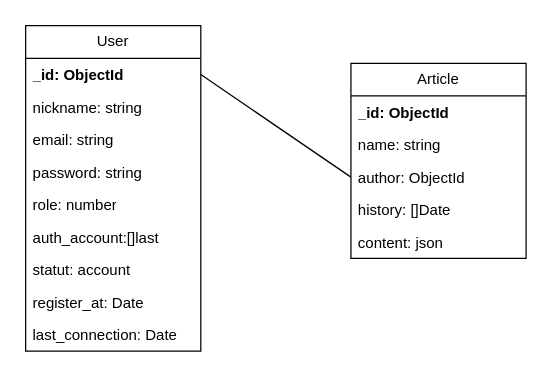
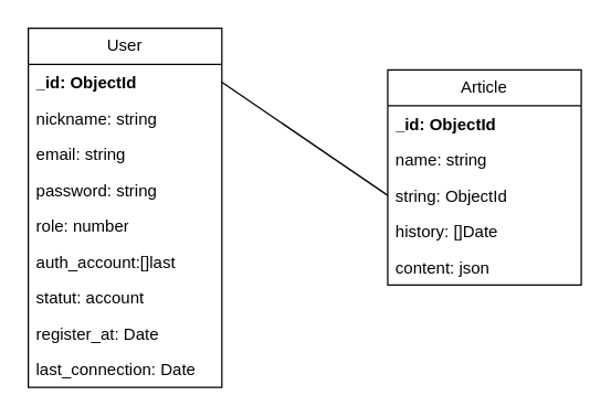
  <mxCell id="0" />
  <mxCell id="1" parent="0" />
  <mxCell id="2" value="&lt;div&gt;User&lt;/div&gt;" style="swimlane;fontStyle=0;childLayout=stackLayout;horizontal=1;startSize=26;fillColor=none;horizontalStack=0;resizeParent=1;resizeParentMax=0;resizeLast=0;collapsible=1;marginBottom=0;whiteSpace=wrap;html=1;" vertex="1" parent="1"><mxGeometry x="20" y="20" width="140" height="260" as="geometry" /></mxCell>
  <mxCell id="3" value="&lt;b&gt;_id: ObjectId&lt;br&gt;&lt;/b&gt;" style="text;strokeColor=none;fillColor=none;align=left;verticalAlign=top;spacingLeft=4;spacingRight=4;overflow=hidden;rotatable=0;points=[[0,0.5],[1,0.5]];portConstraint=eastwest;whiteSpace=wrap;html=1;" vertex="1" parent="2"><mxGeometry y="26" width="140" height="26" as="geometry" /></mxCell>
  <mxCell id="4" value="&lt;div&gt;nickname: string&lt;/div&gt;" style="text;strokeColor=none;fillColor=none;align=left;verticalAlign=top;spacingLeft=4;spacingRight=4;overflow=hidden;rotatable=0;points=[[0,0.5],[1,0.5]];portConstraint=eastwest;whiteSpace=wrap;html=1;" vertex="1" parent="2"><mxGeometry y="52" width="140" height="26" as="geometry" /></mxCell>
  <mxCell id="5" value="email: string" style="text;strokeColor=none;fillColor=none;align=left;verticalAlign=top;spacingLeft=4;spacingRight=4;overflow=hidden;rotatable=0;points=[[0,0.5],[1,0.5]];portConstraint=eastwest;whiteSpace=wrap;html=1;" vertex="1" parent="2"><mxGeometry y="78" width="140" height="26" as="geometry" /></mxCell>
  <mxCell id="6" value="password: string" style="text;strokeColor=none;fillColor=none;align=left;verticalAlign=top;spacingLeft=4;spacingRight=4;overflow=hidden;rotatable=0;points=[[0,0.5],[1,0.5]];portConstraint=eastwest;whiteSpace=wrap;html=1;" vertex="1" parent="2"><mxGeometry y="104" width="140" height="26" as="geometry" /></mxCell>
  <mxCell id="7" value="role: number" style="text;strokeColor=none;fillColor=none;align=left;verticalAlign=top;spacingLeft=4;spacingRight=4;overflow=hidden;rotatable=0;points=[[0,0.5],[1,0.5]];portConstraint=eastwest;whiteSpace=wrap;html=1;" vertex="1" parent="2"><mxGeometry y="130" width="140" height="26" as="geometry" /></mxCell>
  <mxCell id="8" value="&lt;div&gt;auth_account:[]last&lt;span style=&quot;white-space: pre;&quot;&gt;&#09;&lt;/span&gt;&lt;/div&gt;&lt;div&gt;&lt;br/&gt;&lt;/div&gt;" style="text;strokeColor=none;fillColor=none;align=left;verticalAlign=top;spacingLeft=4;spacingRight=4;overflow=hidden;rotatable=0;points=[[0,0.5],[1,0.5]];portConstraint=eastwest;whiteSpace=wrap;html=1;" vertex="1" parent="2"><mxGeometry y="156" width="140" height="26" as="geometry" /></mxCell>
  <mxCell id="9" value="statut: account" style="text;strokeColor=none;fillColor=none;align=left;verticalAlign=top;spacingLeft=4;spacingRight=4;overflow=hidden;rotatable=0;points=[[0,0.5],[1,0.5]];portConstraint=eastwest;whiteSpace=wrap;html=1;" vertex="1" parent="2"><mxGeometry y="182" width="140" height="26" as="geometry" /></mxCell>
  <mxCell id="10" value="&lt;div&gt;register_at: Date&lt;/div&gt;" style="text;strokeColor=none;fillColor=none;align=left;verticalAlign=top;spacingLeft=4;spacingRight=4;overflow=hidden;rotatable=0;points=[[0,0.5],[1,0.5]];portConstraint=eastwest;whiteSpace=wrap;html=1;" vertex="1" parent="2"><mxGeometry y="208" width="140" height="26" as="geometry" /></mxCell>
  <mxCell id="11" value="last_connection: Date" style="text;strokeColor=none;fillColor=none;align=left;verticalAlign=top;spacingLeft=4;spacingRight=4;overflow=hidden;rotatable=0;points=[[0,0.5],[1,0.5]];portConstraint=eastwest;whiteSpace=wrap;html=1;" vertex="1" parent="2"><mxGeometry y="234" width="140" height="26" as="geometry" /></mxCell>
  <mxCell id="12" value="Article" style="swimlane;fontStyle=0;childLayout=stackLayout;horizontal=1;startSize=26;fillColor=none;horizontalStack=0;resizeParent=1;resizeParentMax=0;resizeLast=0;collapsible=1;marginBottom=0;whiteSpace=wrap;html=1;" vertex="1" parent="1"><mxGeometry x="280" y="50" width="140" height="156" as="geometry" /></mxCell>
  <mxCell id="13" value="&lt;b&gt;_id: ObjectId&lt;br&gt;&lt;/b&gt;" style="text;strokeColor=none;fillColor=none;align=left;verticalAlign=top;spacingLeft=4;spacingRight=4;overflow=hidden;rotatable=0;points=[[0,0.5],[1,0.5]];portConstraint=eastwest;whiteSpace=wrap;html=1;" vertex="1" parent="12"><mxGeometry y="26" width="140" height="26" as="geometry" /></mxCell>
  <mxCell id="14" value="name: string" style="text;strokeColor=none;fillColor=none;align=left;verticalAlign=top;spacingLeft=4;spacingRight=4;overflow=hidden;rotatable=0;points=[[0,0.5],[1,0.5]];portConstraint=eastwest;whiteSpace=wrap;html=1;" vertex="1" parent="12"><mxGeometry y="52" width="140" height="26" as="geometry" /></mxCell>
- <mxCell id="15" value="author: ObjectId" style="text;strokeColor=none;fillColor=none;align=left;verticalAlign=top;spacingLeft=4;spacingRight=4;overflow=hidden;rotatable=0;points=[[0,0.5],[1,0.5]];portConstraint=eastwest;whiteSpace=wrap;html=1;" vertex="1" parent="12"><mxGeometry y="78" width="140" height="26" as="geometry" /></mxCell>
+ <mxCell id="15" value="string: ObjectId" style="text;strokeColor=none;fillColor=none;align=left;verticalAlign=top;spacingLeft=4;spacingRight=4;overflow=hidden;rotatable=0;points=[[0,0.5],[1,0.5]];portConstraint=eastwest;whiteSpace=wrap;html=1;" vertex="1" parent="12"><mxGeometry y="78" width="140" height="26" as="geometry" /></mxCell>
  <mxCell id="16" value="history: []Date" style="text;strokeColor=none;fillColor=none;align=left;verticalAlign=top;spacingLeft=4;spacingRight=4;overflow=hidden;rotatable=0;points=[[0,0.5],[1,0.5]];portConstraint=eastwest;whiteSpace=wrap;html=1;" vertex="1" parent="12"><mxGeometry y="104" width="140" height="26" as="geometry" /></mxCell>
  <mxCell id="17" value="content: json" style="text;strokeColor=none;fillColor=none;align=left;verticalAlign=top;spacingLeft=4;spacingRight=4;overflow=hidden;rotatable=0;points=[[0,0.5],[1,0.5]];portConstraint=eastwest;whiteSpace=wrap;html=1;" vertex="1" parent="12"><mxGeometry y="130" width="140" height="26" as="geometry" /></mxCell>
  <mxCell id="18" value="" style="endArrow=none;html=1;rounded=0;entryX=0;entryY=0.5;entryDx=0;entryDy=0;exitX=1;exitY=0.5;exitDx=0;exitDy=0;" edge="1" parent="1" source="3" target="15"><mxGeometry width="50" height="50" relative="1" as="geometry"><mxPoint x="90" y="170" as="sourcePoint" /><mxPoint x="140" y="120" as="targetPoint" /></mxGeometry></mxCell>
